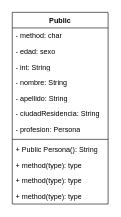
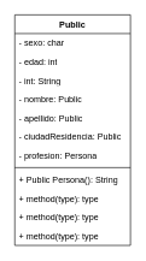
  <mxCell id="0" />
  <mxCell id="1" parent="0" />
  <mxCell id="2" value="Public&lt;div&gt;&lt;br&gt;&lt;/div&gt;" style="swimlane;fontStyle=1;align=center;verticalAlign=top;childLayout=stackLayout;horizontal=1;startSize=26;horizontalStack=0;resizeParent=1;resizeParentMax=0;resizeLast=0;collapsible=1;marginBottom=0;whiteSpace=wrap;html=1;" parent="1" vertex="1"><mxGeometry x="20" y="20" width="160" height="320" as="geometry" /></mxCell>
- <mxCell id="3" value="- method: char" style="text;strokeColor=none;fillColor=none;align=left;verticalAlign=top;spacingLeft=4;spacingRight=4;overflow=hidden;rotatable=0;points=[[0,0.5],[1,0.5]];portConstraint=eastwest;whiteSpace=wrap;html=1;" parent="2" vertex="1"><mxGeometry y="26" width="160" height="26" as="geometry" /></mxCell>
- <mxCell id="4" value="- edad: sexo" style="text;strokeColor=none;fillColor=none;align=left;verticalAlign=top;spacingLeft=4;spacingRight=4;overflow=hidden;rotatable=0;points=[[0,0.5],[1,0.5]];portConstraint=eastwest;whiteSpace=wrap;html=1;" parent="2" vertex="1"><mxGeometry y="52" width="160" height="26" as="geometry" /></mxCell>
+ <mxCell id="3" value="- sexo: char" style="text;strokeColor=none;fillColor=none;align=left;verticalAlign=top;spacingLeft=4;spacingRight=4;overflow=hidden;rotatable=0;points=[[0,0.5],[1,0.5]];portConstraint=eastwest;whiteSpace=wrap;html=1;" parent="2" vertex="1"><mxGeometry y="26" width="160" height="26" as="geometry" /></mxCell>
+ <mxCell id="4" value="- edad: int" style="text;strokeColor=none;fillColor=none;align=left;verticalAlign=top;spacingLeft=4;spacingRight=4;overflow=hidden;rotatable=0;points=[[0,0.5],[1,0.5]];portConstraint=eastwest;whiteSpace=wrap;html=1;" parent="2" vertex="1"><mxGeometry y="52" width="160" height="26" as="geometry" /></mxCell>
  <mxCell id="5" value="- int: String" style="text;strokeColor=none;fillColor=none;align=left;verticalAlign=top;spacingLeft=4;spacingRight=4;overflow=hidden;rotatable=0;points=[[0,0.5],[1,0.5]];portConstraint=eastwest;whiteSpace=wrap;html=1;" parent="2" vertex="1"><mxGeometry y="78" width="160" height="26" as="geometry" /></mxCell>
- <mxCell id="6" value="- nombre: String" style="text;strokeColor=none;fillColor=none;align=left;verticalAlign=top;spacingLeft=4;spacingRight=4;overflow=hidden;rotatable=0;points=[[0,0.5],[1,0.5]];portConstraint=eastwest;whiteSpace=wrap;html=1;" parent="2" vertex="1"><mxGeometry y="104" width="160" height="26" as="geometry" /></mxCell>
- <mxCell id="7" value="- apellido: String" style="text;strokeColor=none;fillColor=none;align=left;verticalAlign=top;spacingLeft=4;spacingRight=4;overflow=hidden;rotatable=0;points=[[0,0.5],[1,0.5]];portConstraint=eastwest;whiteSpace=wrap;html=1;" parent="2" vertex="1"><mxGeometry y="130" width="160" height="26" as="geometry" /></mxCell>
- <mxCell id="8" value="- ciudadResidencia: String" style="text;strokeColor=none;fillColor=none;align=left;verticalAlign=top;spacingLeft=4;spacingRight=4;overflow=hidden;rotatable=0;points=[[0,0.5],[1,0.5]];portConstraint=eastwest;whiteSpace=wrap;html=1;" parent="2" vertex="1"><mxGeometry y="156" width="160" height="26" as="geometry" /></mxCell>
+ <mxCell id="6" value="- nombre: Public" style="text;strokeColor=none;fillColor=none;align=left;verticalAlign=top;spacingLeft=4;spacingRight=4;overflow=hidden;rotatable=0;points=[[0,0.5],[1,0.5]];portConstraint=eastwest;whiteSpace=wrap;html=1;" parent="2" vertex="1"><mxGeometry y="104" width="160" height="26" as="geometry" /></mxCell>
+ <mxCell id="7" value="- apellido: Public" style="text;strokeColor=none;fillColor=none;align=left;verticalAlign=top;spacingLeft=4;spacingRight=4;overflow=hidden;rotatable=0;points=[[0,0.5],[1,0.5]];portConstraint=eastwest;whiteSpace=wrap;html=1;" parent="2" vertex="1"><mxGeometry y="130" width="160" height="26" as="geometry" /></mxCell>
+ <mxCell id="8" value="- ciudadResidencia: Public" style="text;strokeColor=none;fillColor=none;align=left;verticalAlign=top;spacingLeft=4;spacingRight=4;overflow=hidden;rotatable=0;points=[[0,0.5],[1,0.5]];portConstraint=eastwest;whiteSpace=wrap;html=1;" parent="2" vertex="1"><mxGeometry y="156" width="160" height="26" as="geometry" /></mxCell>
  <mxCell id="9" value="- profesion: Persona" style="text;strokeColor=none;fillColor=none;align=left;verticalAlign=top;spacingLeft=4;spacingRight=4;overflow=hidden;rotatable=0;points=[[0,0.5],[1,0.5]];portConstraint=eastwest;whiteSpace=wrap;html=1;" parent="2" vertex="1"><mxGeometry y="182" width="160" height="26" as="geometry" /></mxCell>
  <mxCell id="10" value="" style="line;strokeWidth=1;fillColor=none;align=left;verticalAlign=middle;spacingTop=-1;spacingLeft=3;spacingRight=3;rotatable=0;labelPosition=right;points=[];portConstraint=eastwest;strokeColor=inherit;" parent="2" vertex="1"><mxGeometry y="208" width="160" height="8" as="geometry" /></mxCell>
  <mxCell id="11" value="&lt;span style=&quot;text-wrap: nowrap;&quot;&gt;+ Public Persona(): String&lt;/span&gt;" style="text;strokeColor=none;fillColor=none;align=left;verticalAlign=top;spacingLeft=4;spacingRight=4;overflow=hidden;rotatable=0;points=[[0,0.5],[1,0.5]];portConstraint=eastwest;whiteSpace=wrap;html=1;" parent="2" vertex="1"><mxGeometry y="216" width="160" height="26" as="geometry" /></mxCell>
  <mxCell id="12" value="+ method(type): type" style="text;strokeColor=none;fillColor=none;align=left;verticalAlign=top;spacingLeft=4;spacingRight=4;overflow=hidden;rotatable=0;points=[[0,0.5],[1,0.5]];portConstraint=eastwest;whiteSpace=wrap;html=1;" parent="2" vertex="1"><mxGeometry y="242" width="160" height="26" as="geometry" /></mxCell>
  <mxCell id="13" value="+ method(type): type" style="text;strokeColor=none;fillColor=none;align=left;verticalAlign=top;spacingLeft=4;spacingRight=4;overflow=hidden;rotatable=0;points=[[0,0.5],[1,0.5]];portConstraint=eastwest;whiteSpace=wrap;html=1;" parent="2" vertex="1"><mxGeometry y="268" width="160" height="26" as="geometry" /></mxCell>
  <mxCell id="14" value="+ method(type): type" style="text;strokeColor=none;fillColor=none;align=left;verticalAlign=top;spacingLeft=4;spacingRight=4;overflow=hidden;rotatable=0;points=[[0,0.5],[1,0.5]];portConstraint=eastwest;whiteSpace=wrap;html=1;" parent="2" vertex="1"><mxGeometry y="294" width="160" height="26" as="geometry" /></mxCell>
